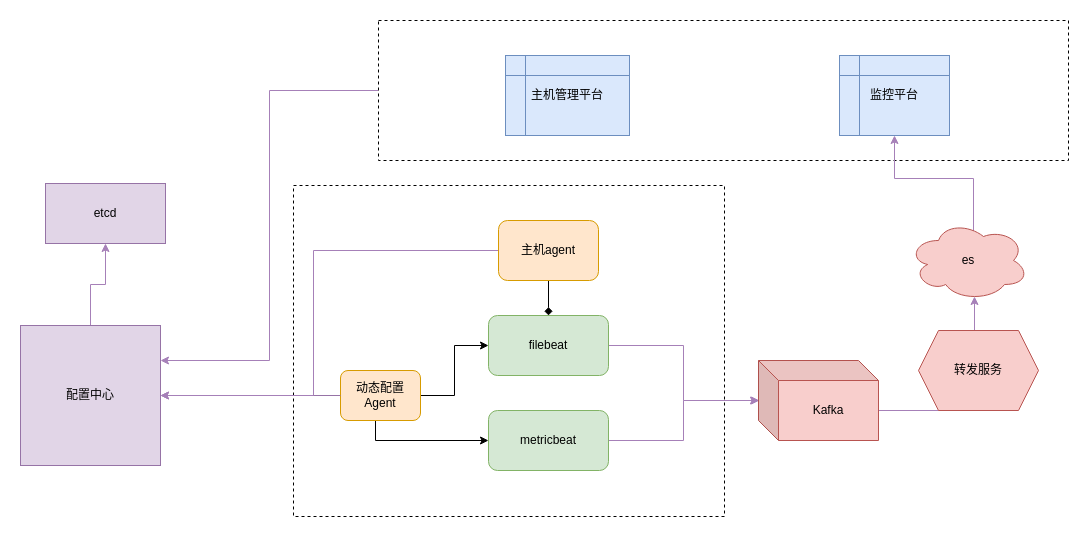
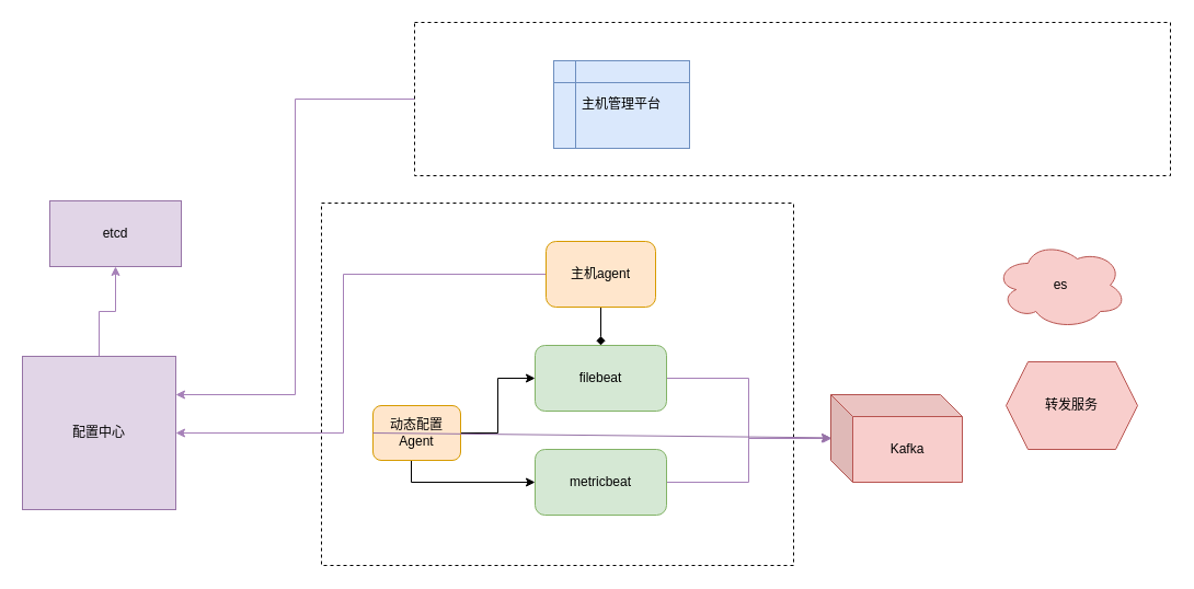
  <mxCell id="0" />
  <mxCell id="1" parent="0" />
  <mxCell id="2" value="" style="rounded=0;whiteSpace=wrap;html=1;strokeColor=#000000;dashed=1;" vertex="1" parent="1"><mxGeometry x="293" y="185" width="431" height="331" as="geometry" /></mxCell>
  <mxCell id="3" style="edgeStyle=orthogonalEdgeStyle;rounded=0;orthogonalLoop=1;jettySize=auto;html=1;exitX=0;exitY=0.5;exitDx=0;exitDy=0;entryX=1;entryY=0.25;entryDx=0;entryDy=0;strokeColor=#A680B8;" edge="1" parent="1" source="4" target="6"><mxGeometry relative="1" as="geometry" /></mxCell>
  <mxCell id="4" value="" style="rounded=0;whiteSpace=wrap;html=1;strokeColor=#000000;dashed=1;" vertex="1" parent="1"><mxGeometry x="378" y="20" width="690" height="140" as="geometry" /></mxCell>
  <mxCell id="5" style="edgeStyle=orthogonalEdgeStyle;rounded=0;orthogonalLoop=1;jettySize=auto;html=1;exitX=0.5;exitY=0;exitDx=0;exitDy=0;entryX=0.5;entryY=1;entryDx=0;entryDy=0;strokeColor=#A680B8;" edge="1" parent="1" source="6" target="15"><mxGeometry relative="1" as="geometry" /></mxCell>
  <mxCell id="6" value="配置中心" style="whiteSpace=wrap;html=1;aspect=fixed;fillColor=#e1d5e7;strokeColor=#9673a6;" vertex="1" parent="1"><mxGeometry x="20" y="325" width="140" height="140" as="geometry" /></mxCell>
  <mxCell id="7" value="" style="edgeStyle=orthogonalEdgeStyle;rounded=0;orthogonalLoop=1;jettySize=auto;html=1;" edge="1" parent="1" source="9" target="11"><mxGeometry relative="1" as="geometry" /></mxCell>
  <mxCell id="8" style="edgeStyle=orthogonalEdgeStyle;rounded=0;orthogonalLoop=1;jettySize=auto;html=1;exitX=0.5;exitY=1;exitDx=0;exitDy=0;" edge="1" parent="1" source="9" target="13"><mxGeometry relative="1" as="geometry"><Array as="points"><mxPoint x="375" y="440" /></Array></mxGeometry></mxCell>
  <mxCell id="9" value="动态配置Agent" style="rounded=1;whiteSpace=wrap;html=1;fillColor=#ffe6cc;strokeColor=#d79b00;" vertex="1" parent="1"><mxGeometry x="340" y="370" width="80" height="50" as="geometry" /></mxCell>
  <mxCell id="10" style="edgeStyle=orthogonalEdgeStyle;rounded=0;orthogonalLoop=1;jettySize=auto;html=1;exitX=1;exitY=0.5;exitDx=0;exitDy=0;strokeColor=#A680B8;" edge="1" parent="1" source="11" target="23"><mxGeometry relative="1" as="geometry" /></mxCell>
  <mxCell id="11" value="filebeat" style="rounded=1;whiteSpace=wrap;html=1;fillColor=#d5e8d4;strokeColor=#82b366;" vertex="1" parent="1"><mxGeometry x="488" y="315" width="120" height="60" as="geometry" /></mxCell>
  <mxCell id="12" style="edgeStyle=orthogonalEdgeStyle;rounded=0;orthogonalLoop=1;jettySize=auto;html=1;exitX=1;exitY=0.5;exitDx=0;exitDy=0;entryX=0.008;entryY=0.5;entryDx=0;entryDy=0;entryPerimeter=0;strokeColor=#A680B8;" edge="1" parent="1" source="13" target="23"><mxGeometry relative="1" as="geometry" /></mxCell>
  <mxCell id="13" value="metricbeat" style="rounded=1;whiteSpace=wrap;html=1;fillColor=#d5e8d4;strokeColor=#82b366;" vertex="1" parent="1"><mxGeometry x="488" y="410" width="120" height="60" as="geometry" /></mxCell>
- <mxCell id="14" value="" style="endArrow=classic;html=1;exitX=0;exitY=0.5;exitDx=0;exitDy=0;fillColor=#e1d5e7;strokeColor=#9673a6;" edge="1" parent="1" source="9" target="6"><mxGeometry width="50" height="50" relative="1" as="geometry"><mxPoint x="368" y="420" as="sourcePoint" /><mxPoint x="418" y="370" as="targetPoint" /></mxGeometry></mxCell>
+ <mxCell id="14" value="" style="endArrow=classic;html=1;exitX=0;exitY=0.5;exitDx=0;exitDy=0;fillColor=#e1d5e7;strokeColor=#9673a6;" edge="1" parent="1" source="9" target="23"><mxGeometry width="50" height="50" relative="1" as="geometry"><mxPoint x="368" y="420" as="sourcePoint" /><mxPoint x="418" y="370" as="targetPoint" /></mxGeometry></mxCell>
  <mxCell id="15" value="etcd" style="rounded=0;whiteSpace=wrap;html=1;fillColor=#e1d5e7;strokeColor=#9673a6;" vertex="1" parent="1"><mxGeometry x="45" y="183" width="120" height="60" as="geometry" /></mxCell>
- <mxCell id="16" style="edgeStyle=orthogonalEdgeStyle;rounded=0;orthogonalLoop=1;jettySize=auto;html=1;exitX=0.625;exitY=0.2;exitDx=0;exitDy=0;exitPerimeter=0;strokeColor=#A680B8;" edge="1" parent="1" source="17" target="21"><mxGeometry relative="1" as="geometry"><Array as="points"><mxPoint x="973" y="236" /><mxPoint x="973" y="178" /><mxPoint x="894" y="178" /></Array></mxGeometry></mxCell>
  <mxCell id="17" value="es" style="ellipse;shape=cloud;whiteSpace=wrap;html=1;strokeColor=#b85450;fillColor=#f8cecc;" vertex="1" parent="1"><mxGeometry x="908" y="220" width="120" height="80" as="geometry" /></mxCell>
  <mxCell id="18" style="edgeStyle=orthogonalEdgeStyle;rounded=0;orthogonalLoop=1;jettySize=auto;html=1;exitX=0.5;exitY=1;exitDx=0;exitDy=0;endArrow=diamond;" edge="1" parent="1" source="20" target="11"><mxGeometry relative="1" as="geometry" /></mxCell>
  <mxCell id="19" style="edgeStyle=orthogonalEdgeStyle;rounded=0;orthogonalLoop=1;jettySize=auto;html=1;entryX=1;entryY=0.5;entryDx=0;entryDy=0;strokeColor=#A680B8;" edge="1" parent="1" source="20" target="6"><mxGeometry relative="1" as="geometry"><Array as="points"><mxPoint x="313" y="250" /><mxPoint x="313" y="395" /></Array></mxGeometry></mxCell>
  <mxCell id="20" value="主机agent" style="rounded=1;whiteSpace=wrap;html=1;strokeColor=#d79b00;fillColor=#ffe6cc;" vertex="1" parent="1"><mxGeometry x="498" y="220" width="100" height="60" as="geometry" /></mxCell>
- <mxCell id="21" value="监控平台" style="shape=internalStorage;whiteSpace=wrap;html=1;backgroundOutline=1;strokeColor=#6c8ebf;fillColor=#dae8fc;" vertex="1" parent="1"><mxGeometry x="839" y="55" width="110" height="80" as="geometry" /></mxCell>
- <mxCell id="22" style="edgeStyle=orthogonalEdgeStyle;rounded=0;orthogonalLoop=1;jettySize=auto;html=1;exitX=0;exitY=0;exitDx=120;exitDy=50;exitPerimeter=0;entryX=0.55;entryY=0.95;entryDx=0;entryDy=0;entryPerimeter=0;strokeColor=#A680B8;" edge="1" parent="1" source="23" target="17"><mxGeometry relative="1" as="geometry" /></mxCell>
  <mxCell id="23" value="Kafka" style="shape=cube;whiteSpace=wrap;html=1;boundedLbl=1;backgroundOutline=1;darkOpacity=0.05;darkOpacity2=0.1;strokeColor=#b85450;fillColor=#f8cecc;" vertex="1" parent="1"><mxGeometry x="758" y="360" width="120" height="80" as="geometry" /></mxCell>
  <mxCell id="24" value="转发服务" style="shape=hexagon;perimeter=hexagonPerimeter2;whiteSpace=wrap;html=1;fixedSize=1;strokeColor=#b85450;fillColor=#f8cecc;" vertex="1" parent="1"><mxGeometry x="918" y="330" width="120" height="80" as="geometry" /></mxCell>
  <mxCell id="25" value="&lt;span&gt;主机管理平台&lt;/span&gt;" style="shape=internalStorage;whiteSpace=wrap;html=1;backgroundOutline=1;strokeColor=#6c8ebf;fillColor=#dae8fc;" vertex="1" parent="1"><mxGeometry x="505" y="55" width="124" height="80" as="geometry" /></mxCell>
